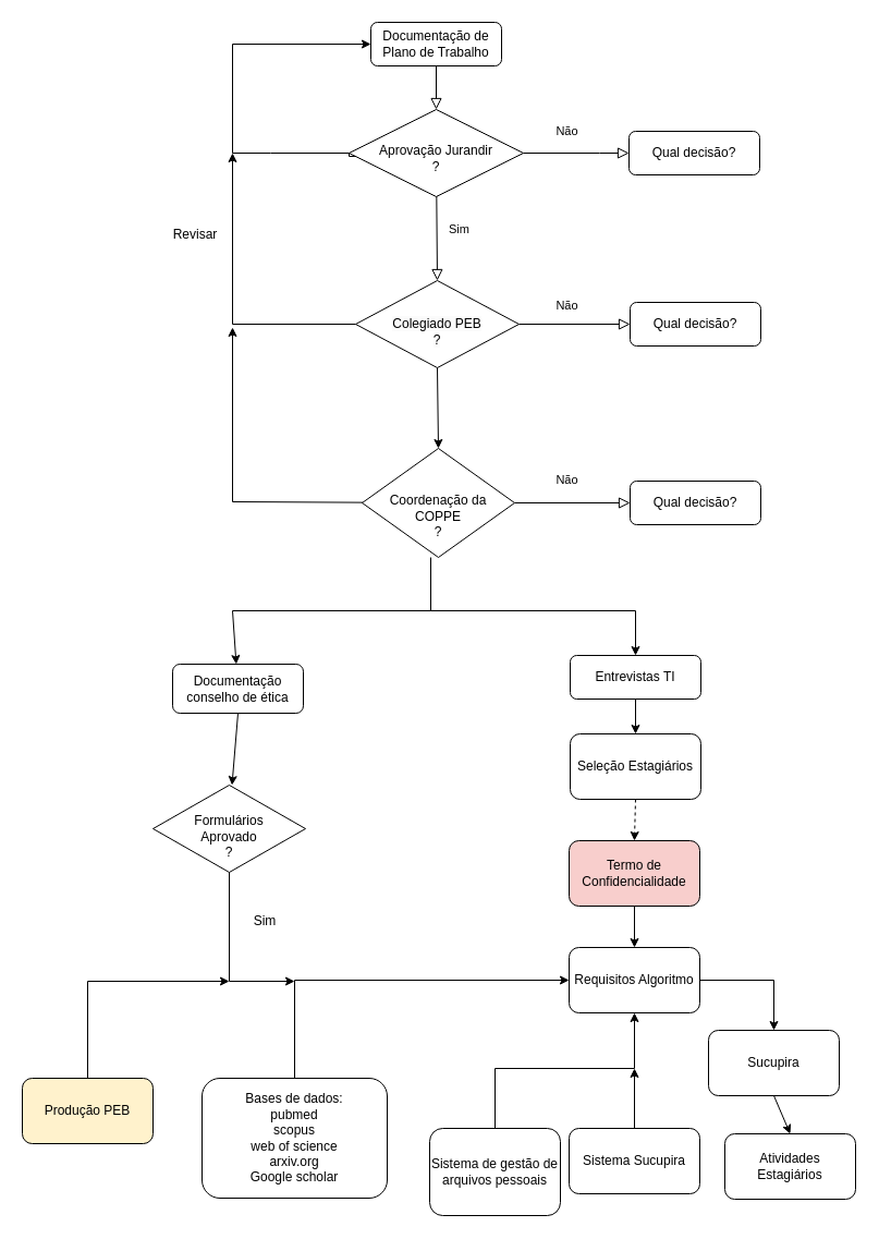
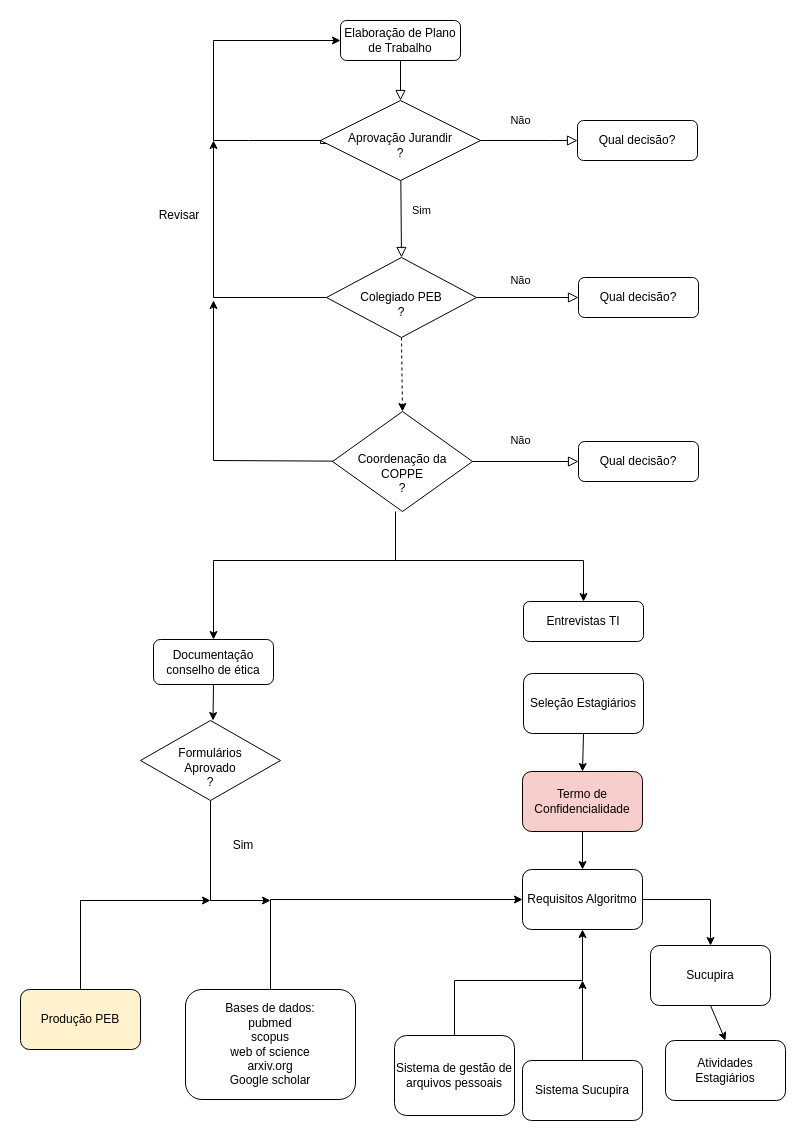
  <mxCell id="0" />
  <mxCell id="1" parent="0" />
  <mxCell id="2" value="" style="rounded=0;html=1;jettySize=auto;orthogonalLoop=1;fontSize=11;endArrow=block;endFill=0;endSize=8;strokeWidth=1;shadow=0;labelBackgroundColor=none;edgeStyle=orthogonalEdgeStyle;" parent="1" source="3" target="6" edge="1"><mxGeometry relative="1" as="geometry" /></mxCell>
- <mxCell id="3" value="Documentação de Plano de Trabalho" style="rounded=1;whiteSpace=wrap;html=1;fontSize=12;glass=0;strokeWidth=1;shadow=0;" parent="1" vertex="1"><mxGeometry x="340" y="20" width="120" height="40" as="geometry" /></mxCell>
+ <mxCell id="3" value="Elaboração de Plano de Trabalho" style="rounded=1;whiteSpace=wrap;html=1;fontSize=12;glass=0;strokeWidth=1;shadow=0;" parent="1" vertex="1"><mxGeometry x="340" y="20" width="120" height="40" as="geometry" /></mxCell>
  <mxCell id="4" value="Sim" style="rounded=0;html=1;jettySize=auto;orthogonalLoop=1;fontSize=11;endArrow=block;endFill=0;endSize=8;strokeWidth=1;shadow=0;labelBackgroundColor=none;edgeStyle=orthogonalEdgeStyle;exitX=0;exitY=0.5;exitDx=0;exitDy=0;entryX=0.5;entryY=0;entryDx=0;entryDy=0;" parent="1" source="6" target="24" edge="1"><mxGeometry x="0.523" y="20" relative="1" as="geometry"><mxPoint as="offset" /><mxPoint x="340" y="133" as="sourcePoint" /><mxPoint x="390" y="250" as="targetPoint" /><Array as="points"><mxPoint x="320" y="143" /><mxPoint x="400" y="143" /></Array></mxGeometry></mxCell>
  <mxCell id="5" value="Não" style="edgeStyle=orthogonalEdgeStyle;rounded=0;html=1;jettySize=auto;orthogonalLoop=1;fontSize=11;endArrow=block;endFill=0;endSize=8;strokeWidth=1;shadow=0;labelBackgroundColor=none;exitX=1;exitY=0.5;exitDx=0;exitDy=0;" parent="1" source="6" target="7" edge="1"><mxGeometry x="-0.175" y="20" relative="1" as="geometry"><mxPoint as="offset" /><Array as="points"><mxPoint x="550" y="140" /><mxPoint x="550" y="140" /></Array></mxGeometry></mxCell>
  <mxCell id="6" value="&lt;br&gt;Aprovação Jurandir&lt;br&gt;?" style="rhombus;whiteSpace=wrap;html=1;shadow=0;fontFamily=Helvetica;fontSize=12;align=center;strokeWidth=1;spacing=6;spacingTop=-4;" parent="1" vertex="1"><mxGeometry x="320" y="100" width="160" height="80" as="geometry" /></mxCell>
  <mxCell id="7" value="Qual decisão?" style="rounded=1;whiteSpace=wrap;html=1;fontSize=12;glass=0;strokeWidth=1;shadow=0;" parent="1" vertex="1"><mxGeometry x="577" y="120" width="120" height="40" as="geometry" /></mxCell>
  <mxCell id="8" value="Não" style="edgeStyle=orthogonalEdgeStyle;rounded=0;html=1;jettySize=auto;orthogonalLoop=1;fontSize=11;endArrow=block;endFill=0;endSize=8;strokeWidth=1;shadow=0;labelBackgroundColor=none;" parent="1" source="9" target="11" edge="1"><mxGeometry x="-0.094" y="21" relative="1" as="geometry"><mxPoint as="offset" /></mxGeometry></mxCell>
  <mxCell id="9" value="&lt;br&gt;&lt;br&gt;Coordenação da COPPE&lt;br&gt;?" style="rhombus;whiteSpace=wrap;html=1;shadow=0;fontFamily=Helvetica;fontSize=12;align=center;strokeWidth=1;spacing=6;spacingTop=-4;" parent="1" vertex="1"><mxGeometry x="332" y="411" width="140" height="100" as="geometry" /></mxCell>
  <mxCell id="10" value="Entrevistas TI" style="rounded=1;whiteSpace=wrap;html=1;fontSize=12;glass=0;strokeWidth=1;shadow=0;" parent="1" vertex="1"><mxGeometry x="523" y="601" width="120" height="40" as="geometry" /></mxCell>
  <mxCell id="11" value="Qual decisão?" style="rounded=1;whiteSpace=wrap;html=1;fontSize=12;glass=0;strokeWidth=1;shadow=0;" parent="1" vertex="1"><mxGeometry x="578" y="441" width="120" height="40" as="geometry" /></mxCell>
  <mxCell id="12" value="Termo de Confidencialidade" style="rounded=1;whiteSpace=wrap;html=1;fillColor=#f8cecc;" parent="1" vertex="1"><mxGeometry x="522" y="771" width="120" height="60" as="geometry" /></mxCell>
  <mxCell id="13" value="Seleção Estagiários" style="rounded=1;whiteSpace=wrap;html=1;" parent="1" vertex="1"><mxGeometry x="523" y="673" width="120" height="60" as="geometry" /></mxCell>
- <mxCell id="14" value="" style="endArrow=classic;html=1;rounded=0;exitX=0.5;exitY=1;exitDx=0;exitDy=0;entryX=0.5;entryY=0;entryDx=0;entryDy=0;" parent="1" source="10" target="13" edge="1"><mxGeometry width="50" height="50" relative="1" as="geometry"><mxPoint x="752" y="601" as="sourcePoint" /><mxPoint x="582" y="651" as="targetPoint" /></mxGeometry></mxCell>
  <mxCell id="15" value="Requisitos Algoritmo" style="rounded=1;whiteSpace=wrap;html=1;" parent="1" vertex="1"><mxGeometry x="522" y="869" width="120" height="60" as="geometry" /></mxCell>
  <mxCell id="16" value="" style="endArrow=classic;html=1;rounded=0;exitX=0.5;exitY=1;exitDx=0;exitDy=0;entryX=0.5;entryY=0;entryDx=0;entryDy=0;" parent="1" source="12" target="15" edge="1"><mxGeometry width="50" height="50" relative="1" as="geometry"><mxPoint x="752" y="721" as="sourcePoint" /><mxPoint x="802" y="671" as="targetPoint" /></mxGeometry></mxCell>
  <mxCell id="17" value="Sucupira" style="rounded=1;whiteSpace=wrap;html=1;" parent="1" vertex="1"><mxGeometry x="650" y="945" width="120" height="60" as="geometry" /></mxCell>
  <mxCell id="18" value="Atividades Estagiários" style="rounded=1;whiteSpace=wrap;html=1;" parent="1" vertex="1"><mxGeometry x="665" y="1040" width="120" height="60" as="geometry" /></mxCell>
  <mxCell id="19" value="" style="endArrow=classic;html=1;rounded=0;exitX=1;exitY=0.5;exitDx=0;exitDy=0;entryX=0.5;entryY=0;entryDx=0;entryDy=0;" parent="1" source="15" target="17" edge="1"><mxGeometry width="50" height="50" relative="1" as="geometry"><mxPoint x="472" y="872" as="sourcePoint" /><mxPoint x="250" y="900" as="targetPoint" /><Array as="points"><mxPoint x="710" y="899" /></Array></mxGeometry></mxCell>
  <mxCell id="20" value="" style="endArrow=classic;html=1;rounded=0;exitX=0.5;exitY=1;exitDx=0;exitDy=0;entryX=0.5;entryY=0;entryDx=0;entryDy=0;" parent="1" source="17" target="18" edge="1"><mxGeometry width="50" height="50" relative="1" as="geometry"><mxPoint x="472" y="872" as="sourcePoint" /><mxPoint x="522" y="822" as="targetPoint" /></mxGeometry></mxCell>
  <mxCell id="21" value="Bases de dados:&lt;br&gt;pubmed&lt;br&gt;scopus&lt;br&gt;web of science&lt;br&gt;arxiv.org&lt;br&gt;Google scholar" style="rounded=1;whiteSpace=wrap;html=1;" parent="1" vertex="1"><mxGeometry x="185" y="989" width="170" height="110" as="geometry" /></mxCell>
  <mxCell id="22" value="Qual decisão?" style="rounded=1;whiteSpace=wrap;html=1;fontSize=12;glass=0;strokeWidth=1;shadow=0;" parent="1" vertex="1"><mxGeometry x="578" y="277" width="120" height="40" as="geometry" /></mxCell>
  <mxCell id="23" value="Não" style="edgeStyle=orthogonalEdgeStyle;rounded=0;html=1;jettySize=auto;orthogonalLoop=1;fontSize=11;endArrow=block;endFill=0;endSize=8;strokeWidth=1;shadow=0;labelBackgroundColor=none;entryX=0;entryY=0.5;entryDx=0;entryDy=0;exitX=1;exitY=0.5;exitDx=0;exitDy=0;" parent="1" source="24" target="22" edge="1"><mxGeometry x="-0.137" y="17" relative="1" as="geometry"><mxPoint as="offset" /><mxPoint x="450" y="312.5" as="sourcePoint" /><mxPoint x="610" y="313" as="targetPoint" /></mxGeometry></mxCell>
  <mxCell id="24" value="&lt;span style=&quot;color: rgb(0, 0, 0); font-family: Helvetica; font-size: 12px; font-style: normal; font-variant-ligatures: normal; font-variant-caps: normal; font-weight: 400; letter-spacing: normal; orphans: 2; text-align: center; text-indent: 0px; text-transform: none; widows: 2; word-spacing: 0px; -webkit-text-stroke-width: 0px; background-color: rgb(251, 251, 251); text-decoration-thickness: initial; text-decoration-style: initial; text-decoration-color: initial; float: none; display: inline !important;&quot;&gt;&lt;br&gt;Colegiado PEB&lt;br&gt;?&lt;br&gt;&lt;/span&gt;" style="rhombus;whiteSpace=wrap;html=1;" parent="1" vertex="1"><mxGeometry x="326" y="257" width="150" height="80" as="geometry" /></mxCell>
  <mxCell id="25" value="Sistema de gestão de arquivos pessoais" style="rounded=1;whiteSpace=wrap;html=1;" parent="1" vertex="1"><mxGeometry x="394" y="1035" width="120" height="80" as="geometry" /></mxCell>
  <mxCell id="26" value="" style="endArrow=classic;html=1;rounded=0;entryX=0;entryY=0.5;entryDx=0;entryDy=0;exitX=0;exitY=0.5;exitDx=0;exitDy=0;" edge="1" parent="1" source="6" target="3"><mxGeometry width="50" height="50" relative="1" as="geometry"><mxPoint x="298" y="140" as="sourcePoint" /><mxPoint x="318" y="40" as="targetPoint" /><Array as="points"><mxPoint x="248" y="140" /><mxPoint x="213" y="140" /><mxPoint x="213" y="40" /></Array></mxGeometry></mxCell>
  <mxCell id="27" value="Revisar" style="text;html=1;strokeColor=none;fillColor=none;align=center;verticalAlign=middle;whiteSpace=wrap;rounded=0;" vertex="1" parent="1"><mxGeometry x="149" y="200" width="60" height="30" as="geometry" /></mxCell>
  <mxCell id="28" value="" style="endArrow=classic;html=1;rounded=0;exitX=0;exitY=0.5;exitDx=0;exitDy=0;" edge="1" parent="1" source="24"><mxGeometry width="50" height="50" relative="1" as="geometry"><mxPoint x="305" y="297" as="sourcePoint" /><mxPoint x="213" y="140" as="targetPoint" /><Array as="points"><mxPoint x="213" y="297" /></Array></mxGeometry></mxCell>
  <mxCell id="29" value="" style="endArrow=classic;html=1;rounded=0;" edge="1" parent="1" source="9"><mxGeometry width="50" height="50" relative="1" as="geometry"><mxPoint x="310" y="461" as="sourcePoint" /><mxPoint x="213" y="300" as="targetPoint" /><Array as="points"><mxPoint x="213" y="460" /></Array></mxGeometry></mxCell>
- <mxCell id="30" value="Documentação conselho de ética" style="rounded=1;whiteSpace=wrap;html=1;" vertex="1" parent="1"><mxGeometry x="158" y="609" width="120" height="45" as="geometry" /></mxCell>
+ <mxCell id="30" value="Documentação conselho de ética" style="rounded=1;whiteSpace=wrap;html=1;" vertex="1" parent="1"><mxGeometry x="153" y="639" width="120" height="45" as="geometry" /></mxCell>
  <mxCell id="31" value="" style="endArrow=classic;html=1;rounded=0;" edge="1" parent="1" target="30"><mxGeometry width="50" height="50" relative="1" as="geometry"><mxPoint x="410" y="560" as="sourcePoint" /><mxPoint x="180.96" y="637.02" as="targetPoint" /><Array as="points"><mxPoint x="213" y="560" /></Array></mxGeometry></mxCell>
  <mxCell id="32" value="" style="endArrow=classic;html=1;rounded=0;exitX=0.5;exitY=1;exitDx=0;exitDy=0;entryX=0.518;entryY=0;entryDx=0;entryDy=0;entryPerimeter=0;" edge="1" parent="1" source="30" target="34"><mxGeometry width="50" height="50" relative="1" as="geometry"><mxPoint x="430" y="790" as="sourcePoint" /><mxPoint x="218" y="729" as="targetPoint" /></mxGeometry></mxCell>
  <mxCell id="33" value="Sim" style="text;html=1;strokeColor=none;fillColor=none;align=center;verticalAlign=middle;whiteSpace=wrap;rounded=0;" vertex="1" parent="1"><mxGeometry x="213" y="830" width="60" height="30" as="geometry" /></mxCell>
  <mxCell id="34" value="&lt;br&gt;Formulários&lt;br&gt;Aprovado&lt;br&gt;?" style="rhombus;whiteSpace=wrap;html=1;" vertex="1" parent="1"><mxGeometry x="140" y="720" width="140" height="80" as="geometry" /></mxCell>
  <mxCell id="35" value="" style="endArrow=classic;html=1;rounded=0;exitX=0.5;exitY=0;exitDx=0;exitDy=0;entryX=0;entryY=0.5;entryDx=0;entryDy=0;" edge="1" parent="1" source="21" target="15"><mxGeometry width="50" height="50" relative="1" as="geometry"><mxPoint x="610" y="860" as="sourcePoint" /><mxPoint x="660" y="810" as="targetPoint" /><Array as="points"><mxPoint x="270" y="899" /></Array></mxGeometry></mxCell>
  <mxCell id="36" value="" style="endArrow=classic;html=1;rounded=0;exitX=0.5;exitY=1;exitDx=0;exitDy=0;" edge="1" parent="1" source="34"><mxGeometry width="50" height="50" relative="1" as="geometry"><mxPoint x="180" y="800" as="sourcePoint" /><mxPoint x="270" y="900" as="targetPoint" /><Array as="points"><mxPoint x="210" y="900" /></Array></mxGeometry></mxCell>
  <mxCell id="37" value="" style="endArrow=classic;html=1;rounded=0;exitX=0.5;exitY=0;exitDx=0;exitDy=0;entryX=0.5;entryY=1;entryDx=0;entryDy=0;" edge="1" parent="1" source="25" target="15"><mxGeometry width="50" height="50" relative="1" as="geometry"><mxPoint x="610" y="980" as="sourcePoint" /><mxPoint x="660" y="930" as="targetPoint" /><Array as="points"><mxPoint x="454" y="980" /><mxPoint x="582" y="980" /></Array></mxGeometry></mxCell>
- <mxCell id="38" value="Sistema Sucupira" style="rounded=1;whiteSpace=wrap;html=1;" vertex="1" parent="1"><mxGeometry x="522" y="1035" width="120" height="60" as="geometry" /></mxCell>
+ <mxCell id="38" value="Sistema Sucupira" style="rounded=1;whiteSpace=wrap;html=1;" vertex="1" parent="1"><mxGeometry x="522" y="1060" width="120" height="60" as="geometry" /></mxCell>
  <mxCell id="39" value="" style="endArrow=classic;html=1;rounded=0;exitX=0.5;exitY=0;exitDx=0;exitDy=0;" edge="1" parent="1" source="38"><mxGeometry width="50" height="50" relative="1" as="geometry"><mxPoint x="580" y="1030" as="sourcePoint" /><mxPoint x="582" y="980" as="targetPoint" /></mxGeometry></mxCell>
  <mxCell id="40" value="Produção PEB" style="rounded=1;whiteSpace=wrap;html=1;fillColor=#fff2cc;" vertex="1" parent="1"><mxGeometry x="20" y="989" width="120" height="60" as="geometry" /></mxCell>
  <mxCell id="41" value="" style="endArrow=classic;html=1;rounded=0;exitX=0.5;exitY=0;exitDx=0;exitDy=0;" edge="1" parent="1" source="40"><mxGeometry width="50" height="50" relative="1" as="geometry"><mxPoint x="610" y="980" as="sourcePoint" /><mxPoint x="210" y="900" as="targetPoint" /><Array as="points"><mxPoint x="80" y="900" /></Array></mxGeometry></mxCell>
- <mxCell id="42" value="" style="endArrow=classic;html=1;rounded=0;exitX=0.5;exitY=1;exitDx=0;exitDy=0;entryX=0.5;entryY=0;entryDx=0;entryDy=0;" edge="1" parent="1" source="24" target="9"><mxGeometry width="50" height="50" relative="1" as="geometry"><mxPoint x="640" y="460" as="sourcePoint" /><mxPoint x="690" y="410" as="targetPoint" /></mxGeometry></mxCell>
+ <mxCell id="42" value="" style="endArrow=classic;html=1;rounded=0;exitX=0.5;exitY=1;exitDx=0;exitDy=0;entryX=0.5;entryY=0;entryDx=0;entryDy=0;dashed=1;" edge="1" parent="1" source="24" target="9"><mxGeometry width="50" height="50" relative="1" as="geometry"><mxPoint x="640" y="460" as="sourcePoint" /><mxPoint x="690" y="410" as="targetPoint" /></mxGeometry></mxCell>
  <mxCell id="43" value="" style="endArrow=classic;html=1;rounded=0;exitX=0.5;exitY=1;exitDx=0;exitDy=0;entryX=0.5;entryY=0;entryDx=0;entryDy=0;" edge="1" parent="1" target="10"><mxGeometry width="50" height="50" relative="1" as="geometry"><mxPoint x="395" y="511" as="sourcePoint" /><mxPoint x="581" y="610" as="targetPoint" /><Array as="points"><mxPoint x="395" y="560" /><mxPoint x="583" y="560" /></Array></mxGeometry></mxCell>
- <mxCell id="44" value="" style="endArrow=classic;html=1;rounded=0;exitX=0.5;exitY=1;exitDx=0;exitDy=0;entryX=0.5;entryY=0;entryDx=0;entryDy=0;dashed=1;" edge="1" parent="1" source="13" target="12"><mxGeometry width="50" height="50" relative="1" as="geometry"><mxPoint x="590" y="860" as="sourcePoint" /><mxPoint x="640" y="810" as="targetPoint" /></mxGeometry></mxCell>
+ <mxCell id="44" value="" style="endArrow=classic;html=1;rounded=0;exitX=0.5;exitY=1;exitDx=0;exitDy=0;entryX=0.5;entryY=0;entryDx=0;entryDy=0;" edge="1" parent="1" source="13" target="12"><mxGeometry width="50" height="50" relative="1" as="geometry"><mxPoint x="590" y="860" as="sourcePoint" /><mxPoint x="640" y="810" as="targetPoint" /></mxGeometry></mxCell>
